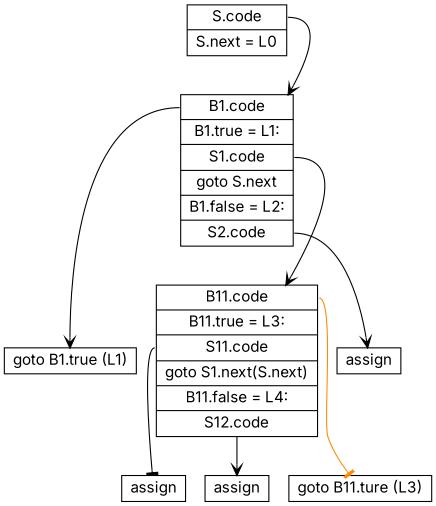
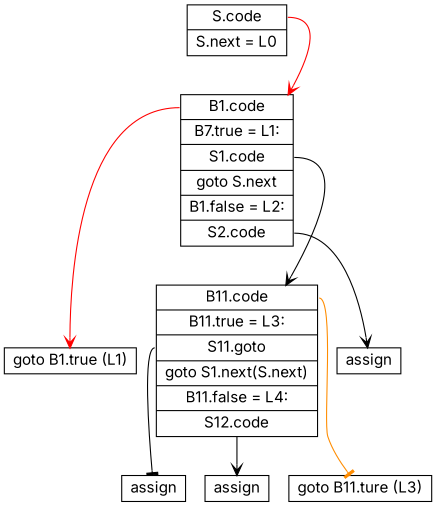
  digraph {
    fontname=Inter
    node [fontname=Inter shape=record]
    edge [arrowhead=vee color=black fontname=Inter]
    n1 [height=.1 label="{<scode> S.code|<snext> S.next = L0}"]
-   n2 [height=.1 label="{<b1code> B1.code|<b1true> B1.true = L1:|<s1code> S1.code |<goto> goto S.next|<b1false> B1.false = L2:|<s2code> S2.code}"]
+   n2 [height=.1 label="{<b1code> B1.code|<b1true> B7.true = L1:|<s1code> S1.code |<goto> goto S.next|<b1false> B1.false = L2:|<s2code> S2.code}"]
    n3 [height=.1 label="{goto B1.true (L1)}"]
-   n4 [height=.1 label="{<b11code> B11.code|<b11true> B11.true = L3:|<s11code> S11.code|<goto> goto S1.next(S.next)|<b11false> B11.false = L4:|<s12code> S12.code}"]
+   n4 [height=.1 label="{<b11code> B11.code|<b11true> B11.true = L3:|<s11code> S11.goto|<goto> goto S1.next(S.next)|<b11false> B11.false = L4:|<s12code> S12.code}"]
    n5 [height=.1 label="{<assign> assign}"]
    n6 [height=.1 label="{<assign> assign}"]
    n7 [height=.1 label="{<assign> assign}"]
    n8 [height=.1 label="{goto B11.ture (L3)}"]
-   n1 -> n2 [tailport=scode]
-   n2 -> n3 [tailport=b1code]
+   n1 -> n2 [color=red tailport=scode]
+   n2 -> n3 [color=red tailport=b1code]
    n2 -> n4 [tailport=s1code]
    n2 -> n5 [tailport=s2code]
    n4 -> n6 [arrowhead=tee tailport=s11code]
    n4 -> n7 [tailport=s12code]
    n4 -> n8 [arrowhead=tee color=darkorange tailport=b11code]
  }
